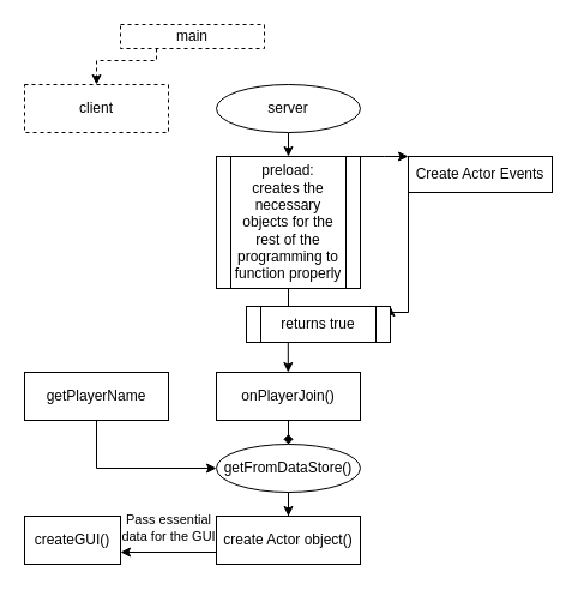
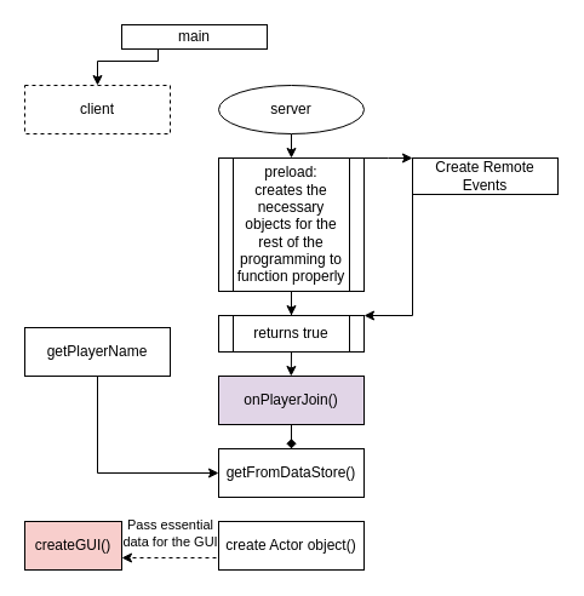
  <mxCell id="0" />
  <mxCell id="1" parent="0" />
- <mxCell id="2" style="edgeStyle=orthogonalEdgeStyle;rounded=0;orthogonalLoop=1;jettySize=auto;html=1;exitX=0.25;exitY=1;exitDx=0;exitDy=0;entryX=0.5;entryY=0;entryDx=0;entryDy=0;dashed=1;" edge="1" parent="1" source="3" target="4"><mxGeometry relative="1" as="geometry"><Array as="points"><mxPoint x="130" y="50" /><mxPoint x="80" y="50" /></Array></mxGeometry></mxCell>
- <mxCell id="3" value="main" style="rounded=0;whiteSpace=wrap;html=1;dashed=1;" vertex="1" parent="1"><mxGeometry x="100" y="20" width="120" height="20" as="geometry" /></mxCell>
+ <mxCell id="2" style="edgeStyle=orthogonalEdgeStyle;rounded=0;orthogonalLoop=1;jettySize=auto;html=1;exitX=0.25;exitY=1;exitDx=0;exitDy=0;entryX=0.5;entryY=0;entryDx=0;entryDy=0;" edge="1" parent="1" source="3" target="4"><mxGeometry relative="1" as="geometry"><Array as="points"><mxPoint x="130" y="50" /><mxPoint x="80" y="50" /></Array></mxGeometry></mxCell>
+ <mxCell id="3" value="main" style="rounded=0;whiteSpace=wrap;html=1;" vertex="1" parent="1"><mxGeometry x="100" y="20" width="120" height="20" as="geometry" /></mxCell>
  <mxCell id="4" value="client" style="rounded=0;whiteSpace=wrap;html=1;dashed=1;" vertex="1" parent="1"><mxGeometry x="20" y="70" width="120" height="40" as="geometry" /></mxCell>
  <mxCell id="5" style="edgeStyle=orthogonalEdgeStyle;rounded=0;orthogonalLoop=1;jettySize=auto;html=1;exitX=0.5;exitY=1;exitDx=0;exitDy=0;entryX=0.5;entryY=0;entryDx=0;entryDy=0;" edge="1" parent="1" source="6" target="9"><mxGeometry relative="1" as="geometry" /></mxCell>
  <mxCell id="6" value="server" style="ellipse;whiteSpace=wrap;html=1;" vertex="1" parent="1"><mxGeometry x="180" y="70" width="120" height="40" as="geometry" /></mxCell>
  <mxCell id="7" style="edgeStyle=orthogonalEdgeStyle;rounded=0;orthogonalLoop=1;jettySize=auto;html=1;exitX=1;exitY=0;exitDx=0;exitDy=0;entryX=0;entryY=0;entryDx=0;entryDy=0;" edge="1" parent="1" source="9" target="11"><mxGeometry relative="1" as="geometry"><Array as="points"><mxPoint x="320" y="130" /><mxPoint x="320" y="130" /></Array></mxGeometry></mxCell>
  <mxCell id="8" value="" style="edgeStyle=orthogonalEdgeStyle;rounded=0;orthogonalLoop=1;jettySize=auto;html=1;" edge="1" parent="1" source="9" target="13"><mxGeometry relative="1" as="geometry" /></mxCell>
  <mxCell id="9" value="preload:&lt;br&gt;creates the necessary objects for the rest of the programming to function properly" style="shape=process;whiteSpace=wrap;html=1;backgroundOutline=1;" vertex="1" parent="1"><mxGeometry x="180" y="130" width="120" height="110" as="geometry" /></mxCell>
  <mxCell id="10" style="edgeStyle=orthogonalEdgeStyle;rounded=0;orthogonalLoop=1;jettySize=auto;html=1;exitX=0;exitY=1;exitDx=0;exitDy=0;entryX=1;entryY=0;entryDx=0;entryDy=0;" edge="1" parent="1" source="11" target="13"><mxGeometry relative="1" as="geometry"><Array as="points"><mxPoint x="340" y="260" /></Array></mxGeometry></mxCell>
- <mxCell id="11" value="Create Actor Events" style="rounded=0;whiteSpace=wrap;html=1;" vertex="1" parent="1"><mxGeometry x="340" y="130" width="120" height="30" as="geometry" /></mxCell>
+ <mxCell id="11" value="Create Remote Events" style="rounded=0;whiteSpace=wrap;html=1;" vertex="1" parent="1"><mxGeometry x="340" y="130" width="120" height="30" as="geometry" /></mxCell>
  <mxCell id="12" style="edgeStyle=orthogonalEdgeStyle;rounded=0;orthogonalLoop=1;jettySize=auto;html=1;exitX=0.5;exitY=1;exitDx=0;exitDy=0;" edge="1" parent="1" source="13"><mxGeometry relative="1" as="geometry"><mxPoint x="239.833" y="310" as="targetPoint" /></mxGeometry></mxCell>
- <mxCell id="13" value="returns true" style="shape=process;whiteSpace=wrap;html=1;backgroundOutline=1;" vertex="1" parent="1"><mxGeometry x="205" y="255" width="120" height="30" as="geometry" /></mxCell>
+ <mxCell id="13" value="returns true" style="shape=process;whiteSpace=wrap;html=1;backgroundOutline=1;" vertex="1" parent="1"><mxGeometry x="180" y="260" width="120" height="30" as="geometry" /></mxCell>
  <mxCell id="14" style="edgeStyle=orthogonalEdgeStyle;rounded=0;orthogonalLoop=1;jettySize=auto;html=1;exitX=0.5;exitY=1;exitDx=0;exitDy=0;" edge="1" parent="1" source="13" target="13"><mxGeometry relative="1" as="geometry" /></mxCell>
  <mxCell id="15" value="" style="edgeStyle=orthogonalEdgeStyle;rounded=0;orthogonalLoop=1;jettySize=auto;html=1;endArrow=diamond;" edge="1" parent="1" source="16" target="18"><mxGeometry relative="1" as="geometry" /></mxCell>
- <mxCell id="16" value="onPlayerJoin()" style="rounded=0;whiteSpace=wrap;html=1;" vertex="1" parent="1"><mxGeometry x="180" y="310" width="120" height="40" as="geometry" /></mxCell>
- <mxCell id="17" value="" style="edgeStyle=orthogonalEdgeStyle;rounded=0;orthogonalLoop=1;jettySize=auto;html=1;" edge="1" parent="1" source="18" target="20"><mxGeometry relative="1" as="geometry" /></mxCell>
- <mxCell id="18" value="getFromDataStore()" style="ellipse;whiteSpace=wrap;html=1;" vertex="1" parent="1"><mxGeometry x="180" y="370" width="120" height="40" as="geometry" /></mxCell>
- <mxCell id="19" value="Pass essential &lt;br&gt;data for the GUI" style="edgeStyle=orthogonalEdgeStyle;rounded=0;orthogonalLoop=1;jettySize=auto;html=1;exitX=0;exitY=0.5;exitDx=0;exitDy=0;entryX=1;entryY=0.75;entryDx=0;entryDy=0;" edge="1" parent="1" source="20" target="23"><mxGeometry x="0.111" y="-20" relative="1" as="geometry"><Array as="points"><mxPoint x="180" y="460" /></Array><mxPoint as="offset" /></mxGeometry></mxCell>
+ <mxCell id="16" value="onPlayerJoin()" style="rounded=0;whiteSpace=wrap;html=1;fillColor=#e1d5e7;" vertex="1" parent="1"><mxGeometry x="180" y="310" width="120" height="40" as="geometry" /></mxCell>
+ <mxCell id="18" value="getFromDataStore()" style="whiteSpace=wrap;html=1;rounded=0;" vertex="1" parent="1"><mxGeometry x="180" y="370" width="120" height="40" as="geometry" /></mxCell>
+ <mxCell id="19" value="Pass essential &lt;br&gt;data for the GUI" style="edgeStyle=orthogonalEdgeStyle;rounded=0;orthogonalLoop=1;jettySize=auto;html=1;exitX=0;exitY=0.5;exitDx=0;exitDy=0;entryX=1;entryY=0.75;entryDx=0;entryDy=0;dashed=1;" edge="1" parent="1" source="20" target="23"><mxGeometry x="0.111" y="-20" relative="1" as="geometry"><Array as="points"><mxPoint x="180" y="460" /></Array><mxPoint as="offset" /></mxGeometry></mxCell>
  <mxCell id="20" value="create Actor object()" style="whiteSpace=wrap;html=1;rounded=0;" vertex="1" parent="1"><mxGeometry x="180" y="430" width="120" height="40" as="geometry" /></mxCell>
  <mxCell id="21" style="edgeStyle=orthogonalEdgeStyle;rounded=0;orthogonalLoop=1;jettySize=auto;html=1;exitX=0.5;exitY=1;exitDx=0;exitDy=0;entryX=0;entryY=0.5;entryDx=0;entryDy=0;" edge="1" parent="1" source="22" target="18"><mxGeometry relative="1" as="geometry" /></mxCell>
- <mxCell id="22" value="getPlayerName" style="whiteSpace=wrap;html=1;rounded=0;" vertex="1" parent="1"><mxGeometry x="20" y="310" width="120" height="40" as="geometry" /></mxCell>
- <mxCell id="23" value="createGUI()" style="rounded=0;whiteSpace=wrap;html=1;" vertex="1" parent="1"><mxGeometry x="20" y="430" width="80" height="40" as="geometry" /></mxCell>
+ <mxCell id="22" value="getPlayerName" style="whiteSpace=wrap;html=1;rounded=0;" vertex="1" parent="1"><mxGeometry x="20" y="270" width="120" height="40" as="geometry" /></mxCell>
+ <mxCell id="23" value="createGUI()" style="rounded=0;whiteSpace=wrap;html=1;fillColor=#f8cecc;" vertex="1" parent="1"><mxGeometry x="20" y="430" width="80" height="40" as="geometry" /></mxCell>
